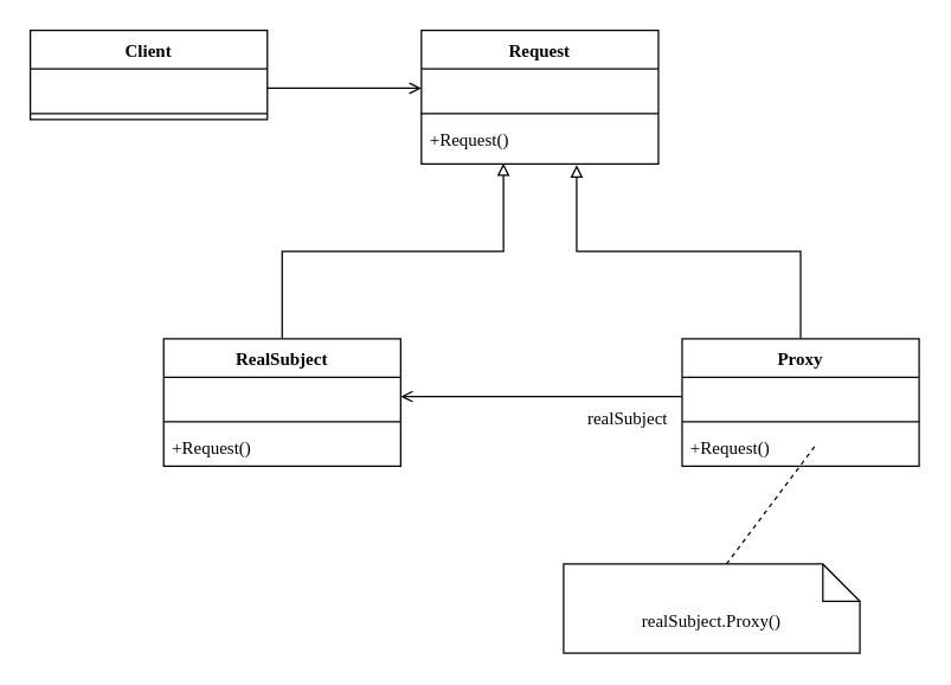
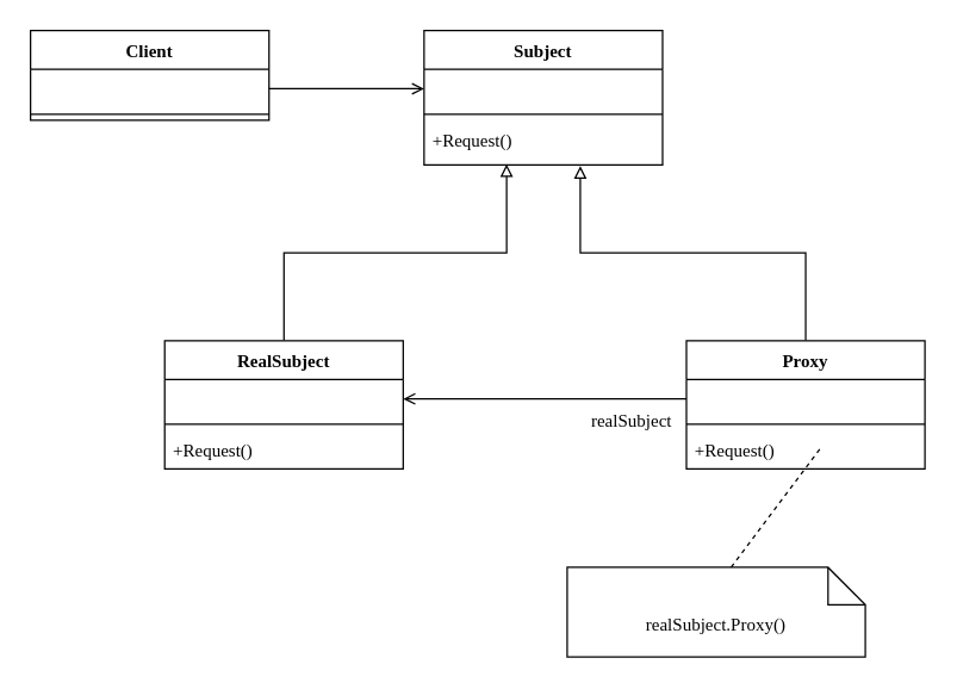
  <mxCell id="0" />
  <mxCell id="1" parent="0" />
- <mxCell id="2" value="Request" style="swimlane;fontStyle=1;align=center;verticalAlign=top;childLayout=stackLayout;horizontal=1;startSize=26;horizontalStack=0;resizeParent=1;resizeParentMax=0;resizeLast=0;collapsible=1;marginBottom=0;fontFamily=Lucida Console;fontSize=12;" parent="1" vertex="1"><mxGeometry x="284" y="20" width="160" height="90" as="geometry" /></mxCell>
+ <mxCell id="2" value="Subject" style="swimlane;fontStyle=1;align=center;verticalAlign=top;childLayout=stackLayout;horizontal=1;startSize=26;horizontalStack=0;resizeParent=1;resizeParentMax=0;resizeLast=0;collapsible=1;marginBottom=0;fontFamily=Lucida Console;fontSize=12;" parent="1" vertex="1"><mxGeometry x="284" y="20" width="160" height="90" as="geometry" /></mxCell>
  <mxCell id="3" value=" " style="text;strokeColor=none;fillColor=none;align=left;verticalAlign=top;spacingLeft=4;spacingRight=4;overflow=hidden;rotatable=0;points=[[0,0.5],[1,0.5]];portConstraint=eastwest;fontFamily=Lucida Console;fontSize=12;" parent="2" vertex="1"><mxGeometry y="26" width="160" height="26" as="geometry" /></mxCell>
  <mxCell id="4" value="" style="line;strokeWidth=1;fillColor=none;align=left;verticalAlign=middle;spacingTop=-1;spacingLeft=3;spacingRight=3;rotatable=0;labelPosition=right;points=[];portConstraint=eastwest;fontFamily=Lucida Console;fontSize=12;" parent="2" vertex="1"><mxGeometry y="52" width="160" height="8" as="geometry" /></mxCell>
  <mxCell id="5" value="+Request()" style="text;strokeColor=none;fillColor=none;align=left;verticalAlign=top;spacingLeft=4;spacingRight=4;overflow=hidden;rotatable=0;points=[[0,0.5],[1,0.5]];portConstraint=eastwest;fontFamily=Lucida Console;fontSize=12;" parent="2" vertex="1"><mxGeometry y="60" width="160" height="30" as="geometry" /></mxCell>
  <mxCell id="6" style="edgeStyle=orthogonalEdgeStyle;rounded=0;orthogonalLoop=1;jettySize=auto;html=1;entryX=0.346;entryY=0.986;entryDx=0;entryDy=0;entryPerimeter=0;fontFamily=Lucida Console;fontSize=12;startArrow=none;startFill=0;endArrow=block;endFill=0;strokeWidth=1;" parent="1" source="7" target="5" edge="1"><mxGeometry relative="1" as="geometry" /></mxCell>
  <mxCell id="7" value="RealSubject" style="swimlane;fontStyle=1;align=center;verticalAlign=top;childLayout=stackLayout;horizontal=1;startSize=26;horizontalStack=0;resizeParent=1;resizeParentMax=0;resizeLast=0;collapsible=1;marginBottom=0;fontFamily=Lucida Console;fontSize=12;" parent="1" vertex="1"><mxGeometry x="110" y="228" width="160" height="86" as="geometry" /></mxCell>
  <mxCell id="8" value=" " style="text;strokeColor=none;fillColor=none;align=left;verticalAlign=top;spacingLeft=4;spacingRight=4;overflow=hidden;rotatable=0;points=[[0,0.5],[1,0.5]];portConstraint=eastwest;fontFamily=Lucida Console;fontSize=12;" parent="7" vertex="1"><mxGeometry y="26" width="160" height="26" as="geometry" /></mxCell>
  <mxCell id="9" value="" style="line;strokeWidth=1;fillColor=none;align=left;verticalAlign=middle;spacingTop=-1;spacingLeft=3;spacingRight=3;rotatable=0;labelPosition=right;points=[];portConstraint=eastwest;fontFamily=Lucida Console;fontSize=12;" parent="7" vertex="1"><mxGeometry y="52" width="160" height="8" as="geometry" /></mxCell>
  <mxCell id="10" value="+Request()" style="text;strokeColor=none;fillColor=none;align=left;verticalAlign=top;spacingLeft=4;spacingRight=4;overflow=hidden;rotatable=0;points=[[0,0.5],[1,0.5]];portConstraint=eastwest;fontFamily=Lucida Console;fontSize=12;" parent="7" vertex="1"><mxGeometry y="60" width="160" height="26" as="geometry" /></mxCell>
  <mxCell id="11" style="edgeStyle=orthogonalEdgeStyle;rounded=0;orthogonalLoop=1;jettySize=auto;html=1;entryX=0.655;entryY=1.025;entryDx=0;entryDy=0;entryPerimeter=0;fontFamily=Lucida Console;fontSize=12;startArrow=none;startFill=0;endArrow=block;endFill=0;strokeWidth=1;" parent="1" source="12" target="5" edge="1"><mxGeometry relative="1" as="geometry" /></mxCell>
  <mxCell id="12" value="Proxy" style="swimlane;fontStyle=1;align=center;verticalAlign=top;childLayout=stackLayout;horizontal=1;startSize=26;horizontalStack=0;resizeParent=1;resizeParentMax=0;resizeLast=0;collapsible=1;marginBottom=0;fontFamily=Lucida Console;fontSize=12;" parent="1" vertex="1"><mxGeometry x="460" y="228" width="160" height="86" as="geometry" /></mxCell>
  <mxCell id="13" value=" " style="text;strokeColor=none;fillColor=none;align=left;verticalAlign=top;spacingLeft=4;spacingRight=4;overflow=hidden;rotatable=0;points=[[0,0.5],[1,0.5]];portConstraint=eastwest;fontFamily=Lucida Console;fontSize=12;" parent="12" vertex="1"><mxGeometry y="26" width="160" height="26" as="geometry" /></mxCell>
  <mxCell id="14" value="" style="line;strokeWidth=1;fillColor=none;align=left;verticalAlign=middle;spacingTop=-1;spacingLeft=3;spacingRight=3;rotatable=0;labelPosition=right;points=[];portConstraint=eastwest;fontFamily=Lucida Console;fontSize=12;" parent="12" vertex="1"><mxGeometry y="52" width="160" height="8" as="geometry" /></mxCell>
  <mxCell id="15" value="+Request()" style="text;strokeColor=none;fillColor=none;align=left;verticalAlign=top;spacingLeft=4;spacingRight=4;overflow=hidden;rotatable=0;points=[[0,0.5],[1,0.5]];portConstraint=eastwest;fontFamily=Lucida Console;fontSize=12;" parent="12" vertex="1"><mxGeometry y="60" width="160" height="26" as="geometry" /></mxCell>
  <mxCell id="16" value="Client" style="swimlane;fontStyle=1;align=center;verticalAlign=top;childLayout=stackLayout;horizontal=1;startSize=26;horizontalStack=0;resizeParent=1;resizeParentMax=0;resizeLast=0;collapsible=1;marginBottom=0;fontFamily=Lucida Console;fontSize=12;" parent="1" vertex="1"><mxGeometry x="20" y="20" width="160" height="60" as="geometry" /></mxCell>
  <mxCell id="17" value=" " style="text;strokeColor=none;fillColor=none;align=left;verticalAlign=top;spacingLeft=4;spacingRight=4;overflow=hidden;rotatable=0;points=[[0,0.5],[1,0.5]];portConstraint=eastwest;fontFamily=Lucida Console;fontSize=12;" parent="16" vertex="1"><mxGeometry y="26" width="160" height="26" as="geometry" /></mxCell>
  <mxCell id="18" value="" style="line;strokeWidth=1;fillColor=none;align=left;verticalAlign=middle;spacingTop=-1;spacingLeft=3;spacingRight=3;rotatable=0;labelPosition=right;points=[];portConstraint=eastwest;fontFamily=Lucida Console;fontSize=12;" parent="16" vertex="1"><mxGeometry y="52" width="160" height="8" as="geometry" /></mxCell>
  <mxCell id="19" style="edgeStyle=orthogonalEdgeStyle;rounded=0;orthogonalLoop=1;jettySize=auto;html=1;entryX=0;entryY=0.5;entryDx=0;entryDy=0;fontFamily=Lucida Console;fontSize=12;startArrow=none;startFill=0;endArrow=open;endFill=0;strokeWidth=1;" parent="1" source="17" target="3" edge="1"><mxGeometry relative="1" as="geometry" /></mxCell>
  <mxCell id="20" style="edgeStyle=orthogonalEdgeStyle;rounded=0;orthogonalLoop=1;jettySize=auto;html=1;entryX=1;entryY=0.5;entryDx=0;entryDy=0;fontFamily=Lucida Console;fontSize=12;startArrow=none;startFill=0;endArrow=open;endFill=0;strokeWidth=1;" parent="1" source="13" target="8" edge="1"><mxGeometry relative="1" as="geometry" /></mxCell>
  <mxCell id="21" value="realSubject" style="edgeLabel;html=1;align=center;verticalAlign=middle;resizable=0;points=[];fontSize=12;fontFamily=Lucida Console;" parent="20" vertex="1" connectable="0"><mxGeometry x="-0.697" y="1" relative="1" as="geometry"><mxPoint x="-9" y="13" as="offset" /></mxGeometry></mxCell>
  <mxCell id="22" value="realSubject.Proxy()" style="shape=note2;boundedLbl=1;whiteSpace=wrap;html=1;size=25;verticalAlign=top;align=center;fontFamily=Lucida Console;fontSize=12;" parent="1" vertex="1"><mxGeometry x="380" y="380" width="200" height="60" as="geometry" /></mxCell>
  <mxCell id="23" value="" style="endArrow=none;dashed=1;html=1;rounded=0;fontFamily=Lucida Console;fontSize=12;strokeWidth=1;" parent="1" edge="1"><mxGeometry width="50" height="50" relative="1" as="geometry"><mxPoint x="490" y="380" as="sourcePoint" /><mxPoint x="550" y="300" as="targetPoint" /></mxGeometry></mxCell>
